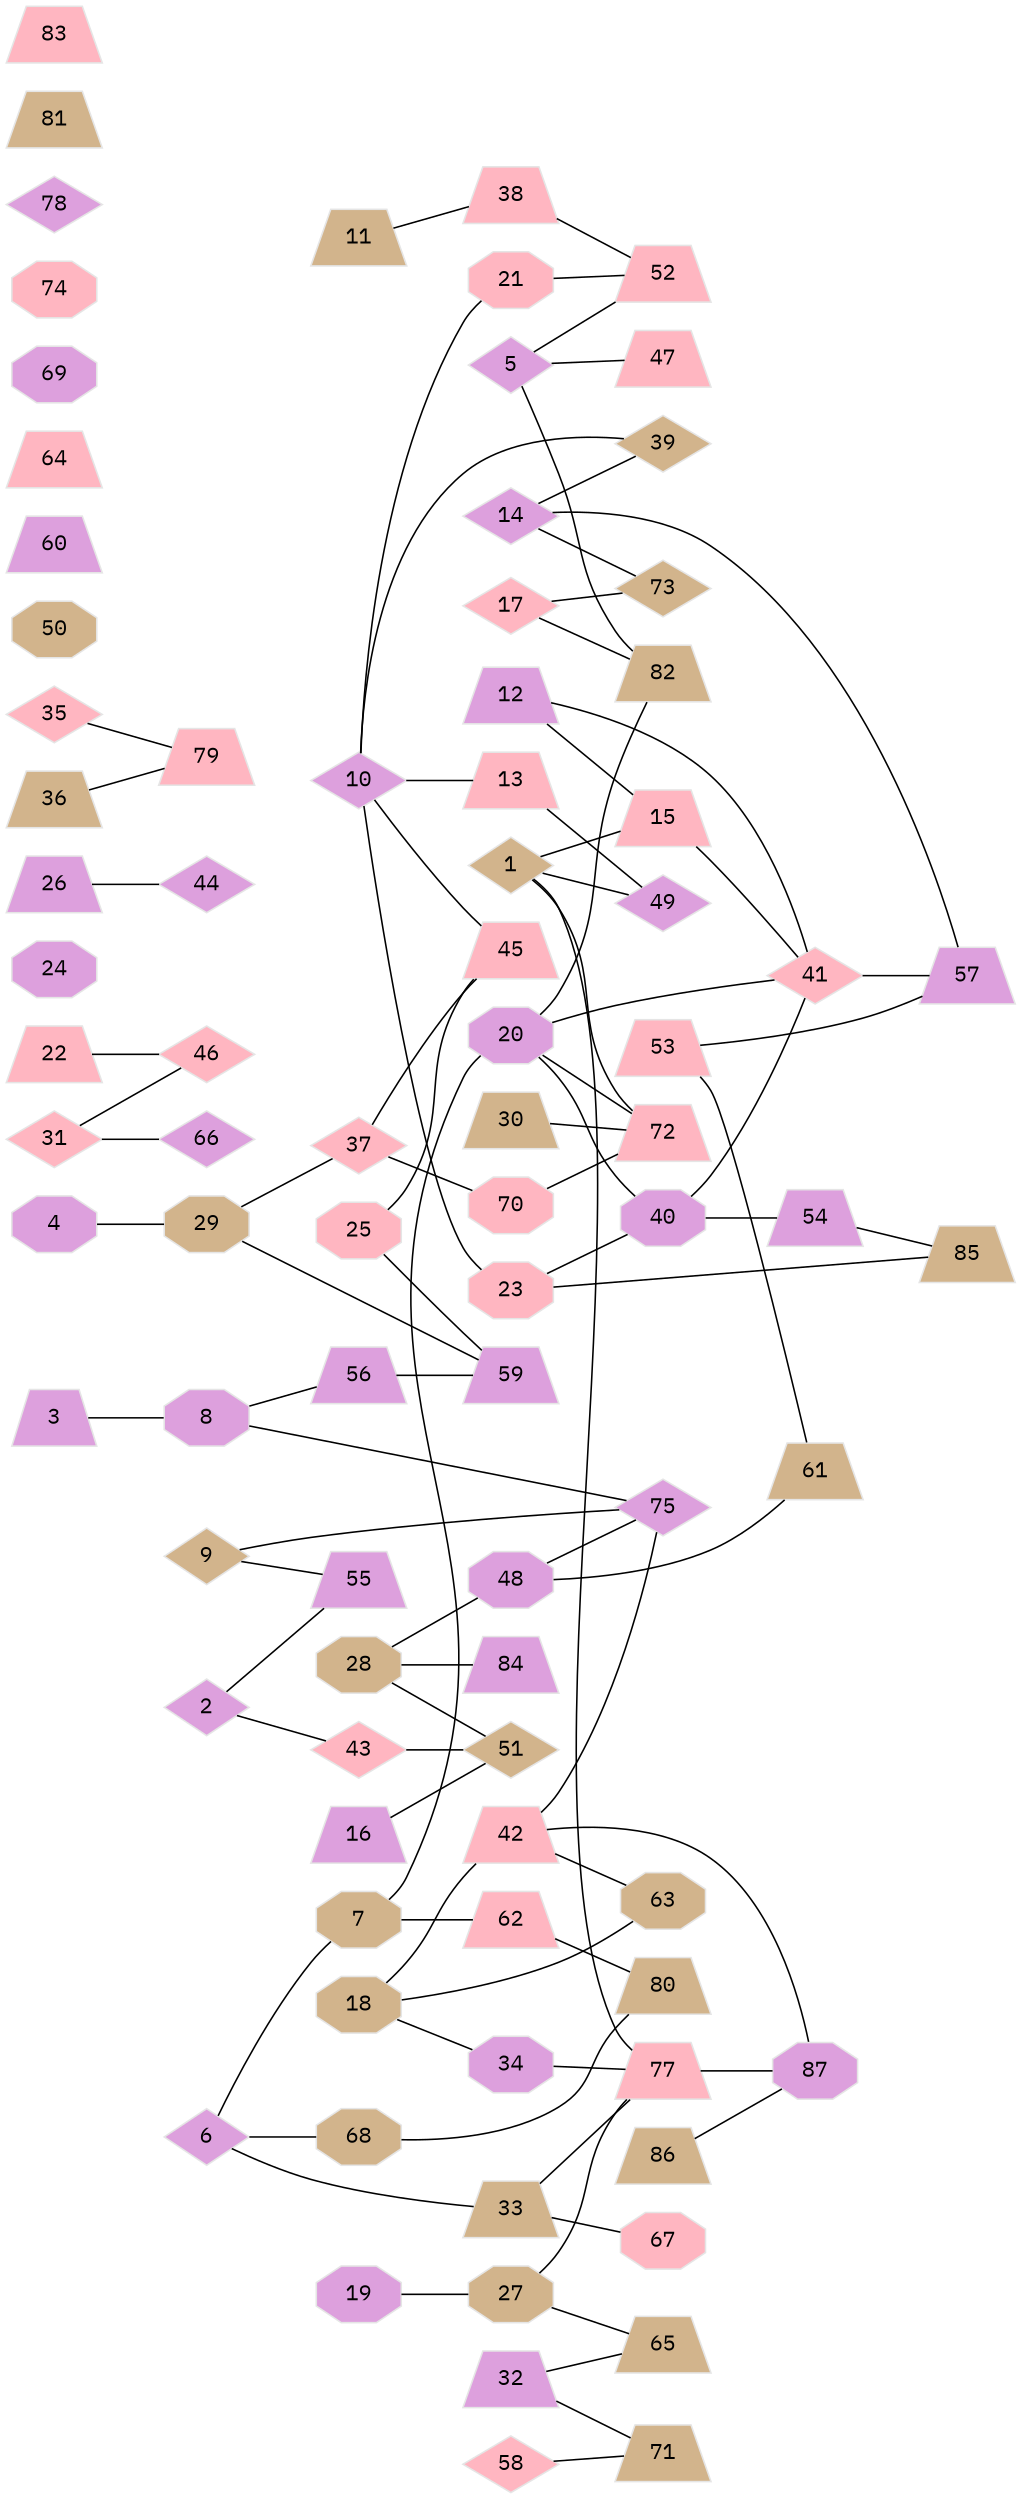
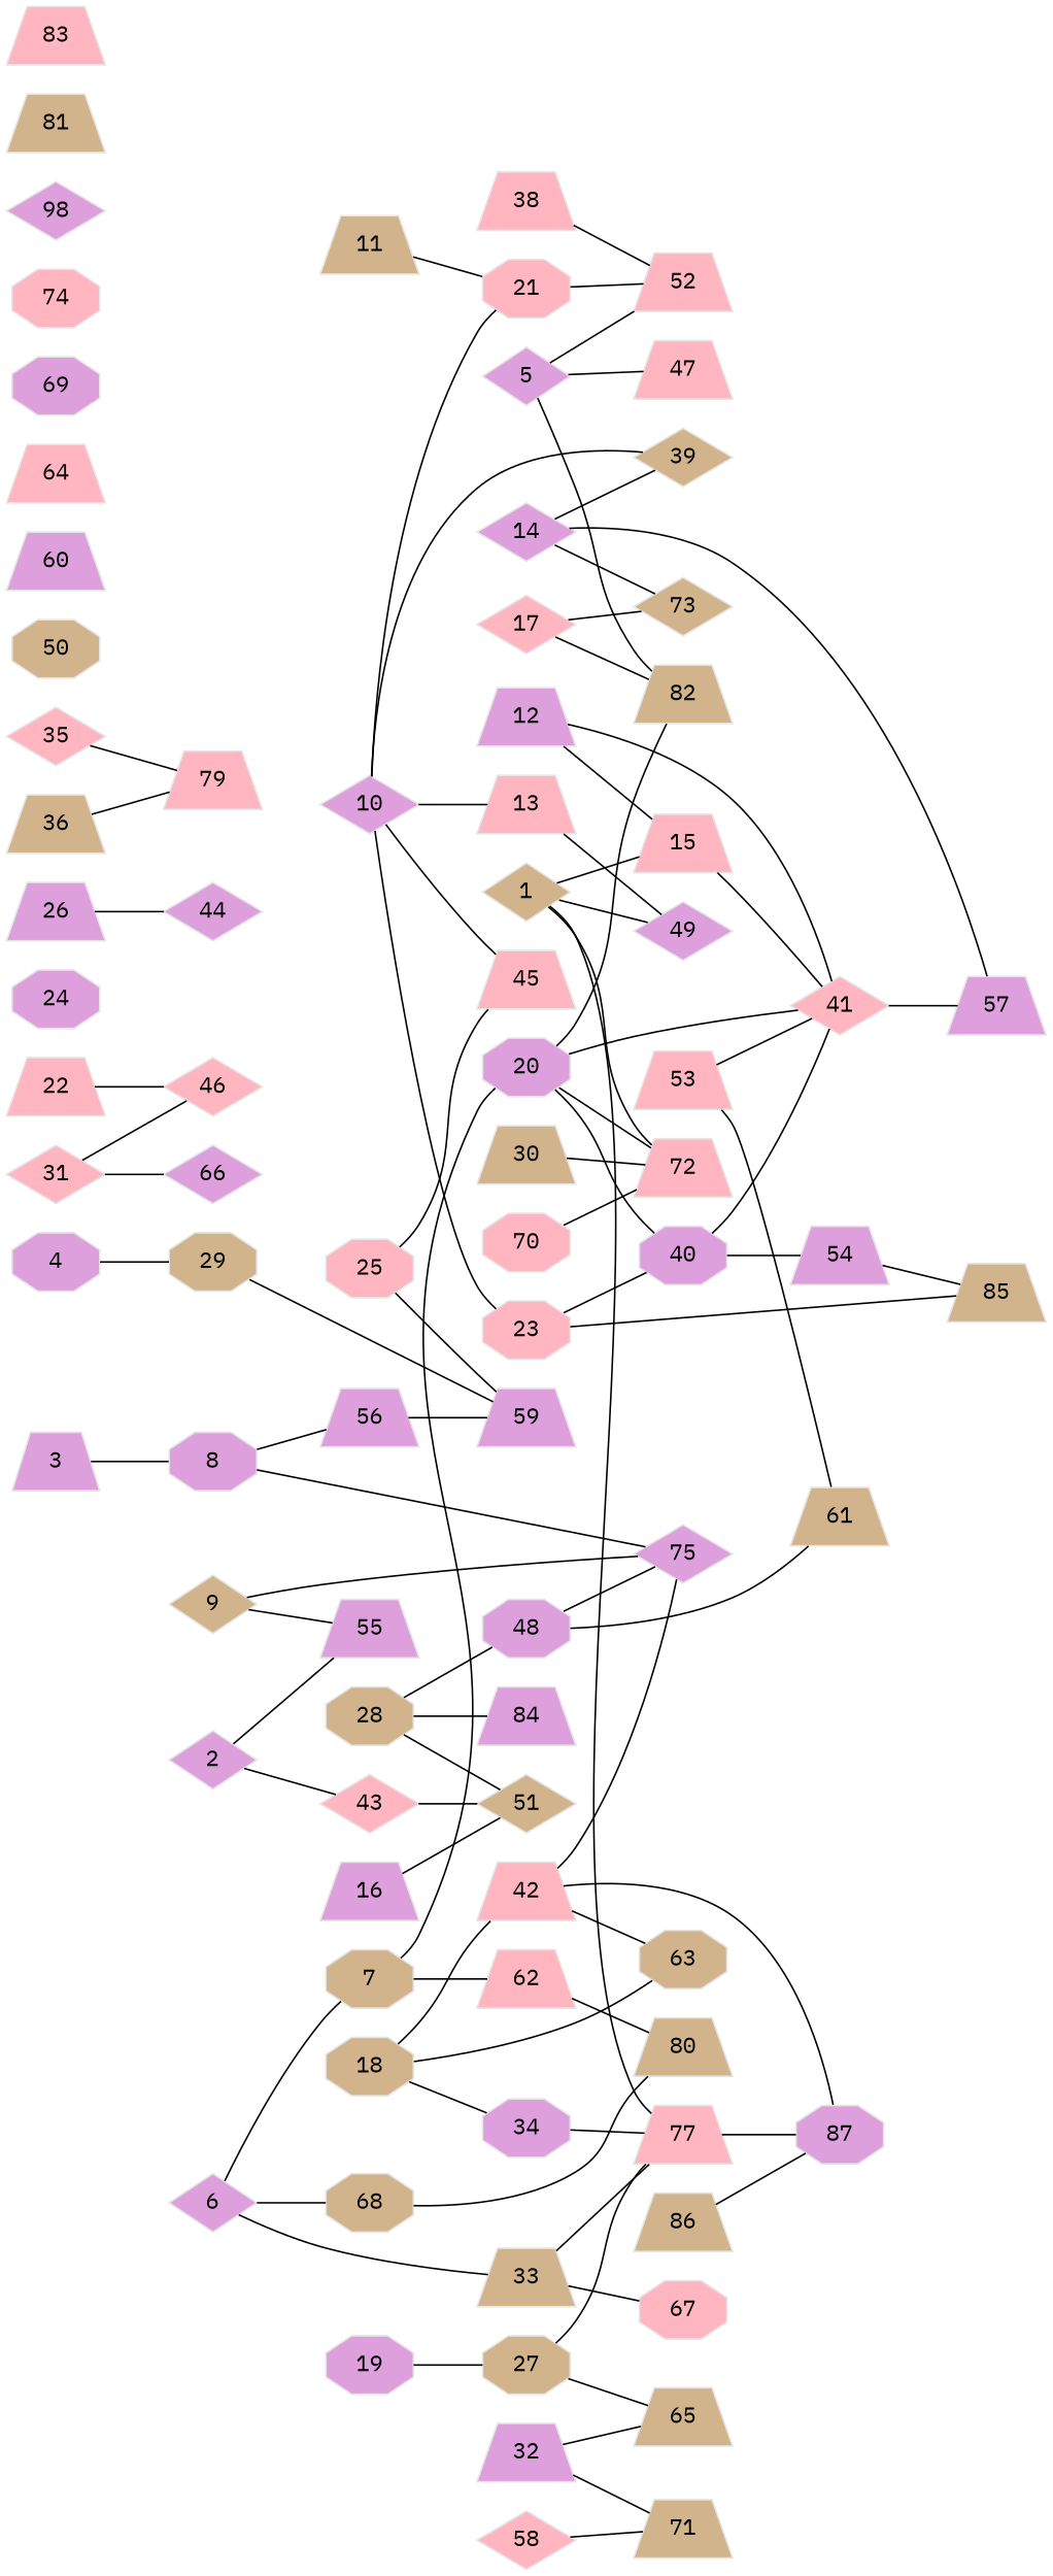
  graph {
    fontname="IBM Plex Mono"
    rankdir=LR
    node [color=gray90 fillcolor=plum fontname="IBM Plex Mono" shape=trapezium style=filled]
    edge [fontname="IBM Plex Mono"]
    1 [fillcolor=tan shape=diamond]
    15 [fillcolor=lightpink]
    49 [shape=diamond]
    72 [fillcolor=lightpink]
    77 [fillcolor=lightpink]
    41 [fillcolor=lightpink shape=diamond]
    87 [shape=octagon]
    2 [shape=diamond]
    43 [fillcolor=lightpink shape=diamond]
    55
    51 [fillcolor=tan shape=diamond]
    8 [shape=octagon]
    3
    56
    75 [shape=diamond]
    4 [shape=octagon]
    29 [fillcolor=tan shape=octagon]
    59
-   37 [fillcolor=lightpink shape=diamond]
    5 [shape=diamond]
    47 [fillcolor=lightpink]
    52 [fillcolor=lightpink]
    82 [fillcolor=tan]
    6 [shape=diamond]
    7 [fillcolor=tan shape=octagon]
    33 [fillcolor=tan]
    68 [fillcolor=tan shape=octagon]
    20 [shape=octagon]
    62 [fillcolor=lightpink]
    67 [fillcolor=lightpink shape=octagon]
    80 [fillcolor=tan]
    40 [shape=octagon]
    9 [fillcolor=tan shape=diamond]
    10 [shape=diamond]
    13 [fillcolor=lightpink]
    21 [fillcolor=lightpink shape=octagon]
    23 [fillcolor=lightpink shape=octagon]
    39 [fillcolor=tan shape=diamond]
    45 [fillcolor=lightpink]
    85 [fillcolor=tan]
    11 [fillcolor=tan]
    38 [fillcolor=lightpink]
    12
    57
    14 [shape=diamond]
    73 [fillcolor=tan shape=diamond]
    16
    17 [fillcolor=lightpink shape=diamond]
    65 [fillcolor=tan]
    18 [fillcolor=tan shape=octagon]
    34 [shape=octagon]
    42 [fillcolor=lightpink]
    63 [fillcolor=tan shape=octagon]
    19 [shape=octagon]
    27 [fillcolor=tan shape=octagon]
    54
    22 [fillcolor=lightpink]
    46 [fillcolor=lightpink shape=diamond]
    24 [shape=octagon]
    25 [fillcolor=lightpink shape=octagon]
    44 [shape=diamond]
    26
    28 [fillcolor=tan shape=octagon]
    48 [shape=octagon]
    84
    61 [fillcolor=tan]
    70 [fillcolor=lightpink shape=octagon]
    30 [fillcolor=tan]
    31 [fillcolor=lightpink shape=diamond]
    66 [shape=diamond]
    32
    71 [fillcolor=tan]
    35 [fillcolor=lightpink shape=diamond]
    79 [fillcolor=lightpink]
    36 [fillcolor=tan]
    50 [fillcolor=tan shape=octagon]
    53 [fillcolor=lightpink]
    58 [fillcolor=lightpink shape=diamond]
    60
    64 [fillcolor=lightpink]
    69 [shape=octagon]
    74 [fillcolor=lightpink shape=octagon]
-   78 [shape=diamond]
+   78 [shape=diamond label=98]
    81 [fillcolor=tan]
    83 [fillcolor=lightpink]
    86 [fillcolor=tan]
    1 -- 15
    1 -- 49
    1 -- 72
    1 -- 77
    15 -- 41
    77 -- 87
    41 -- 57
    2 -- 43
    2 -- 55
    43 -- 51
    8 -- 56
    8 -- 75
    3 -- 8
    56 -- 59
    4 -- 29
    29 -- 59
-   29 -- 37
-   37 -- 45
-   37 -- 70
    5 -- 47
    5 -- 52
    5 -- 82
    6 -- 7
    6 -- 33
    6 -- 68
    7 -- 20
    7 -- 62
    33 -- 77
    33 -- 67
    68 -- 80
    20 -- 72
    20 -- 41
    20 -- 82
    20 -- 40
    62 -- 80
    40 -- 41
    40 -- 54
    9 -- 55
    9 -- 75
    10 -- 13
    10 -- 21
    10 -- 23
    10 -- 39
    10 -- 45
    13 -- 49
    21 -- 52
    23 -- 40
    23 -- 85
-   11 -- 38
+   11 -- 21
    38 -- 52
    12 -- 15
    12 -- 41
    14 -- 39
    14 -- 57
    14 -- 73
    16 -- 51
    17 -- 82
    17 -- 73
    18 -- 34
    18 -- 42
    18 -- 63
    34 -- 77
    42 -- 87
    42 -- 75
    42 -- 63
    19 -- 27
    27 -- 77
    27 -- 65
    54 -- 85
    22 -- 46
    25 -- 59
    25 -- 45
    26 -- 44
    28 -- 51
    28 -- 48
    28 -- 84
    48 -- 75
    48 -- 61
    70 -- 72
    30 -- 72
    31 -- 46
    31 -- 66
    32 -- 65
    32 -- 71
    35 -- 79
    36 -- 79
-   53 -- 57
+   53 -- 41
    53 -- 61
    58 -- 71
    86 -- 87
  }
